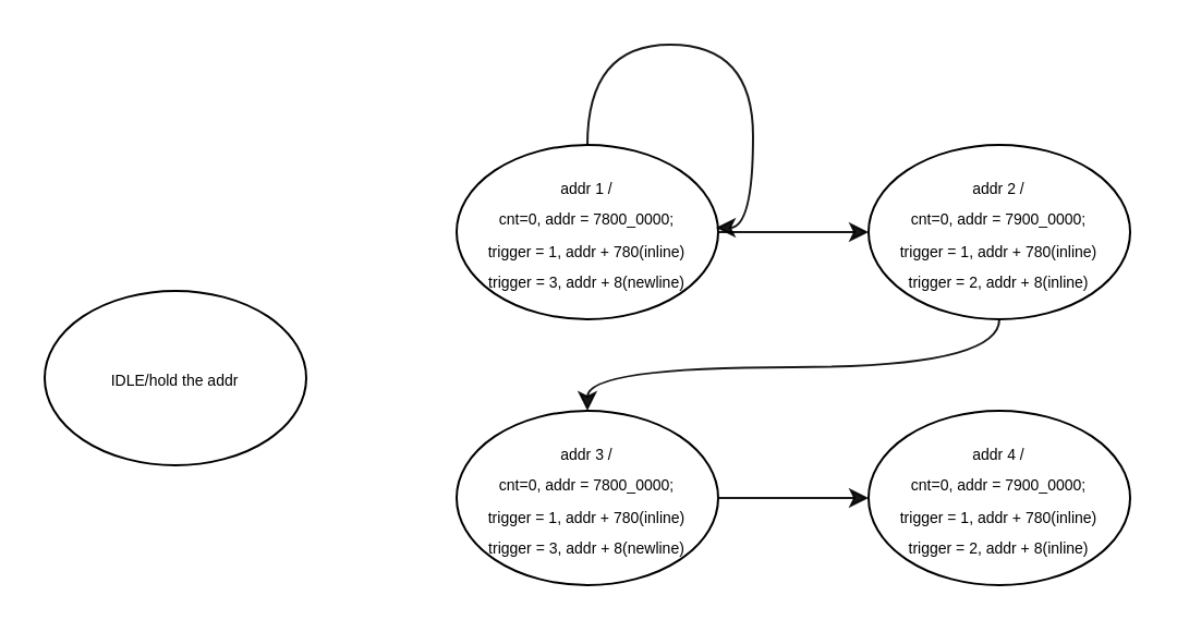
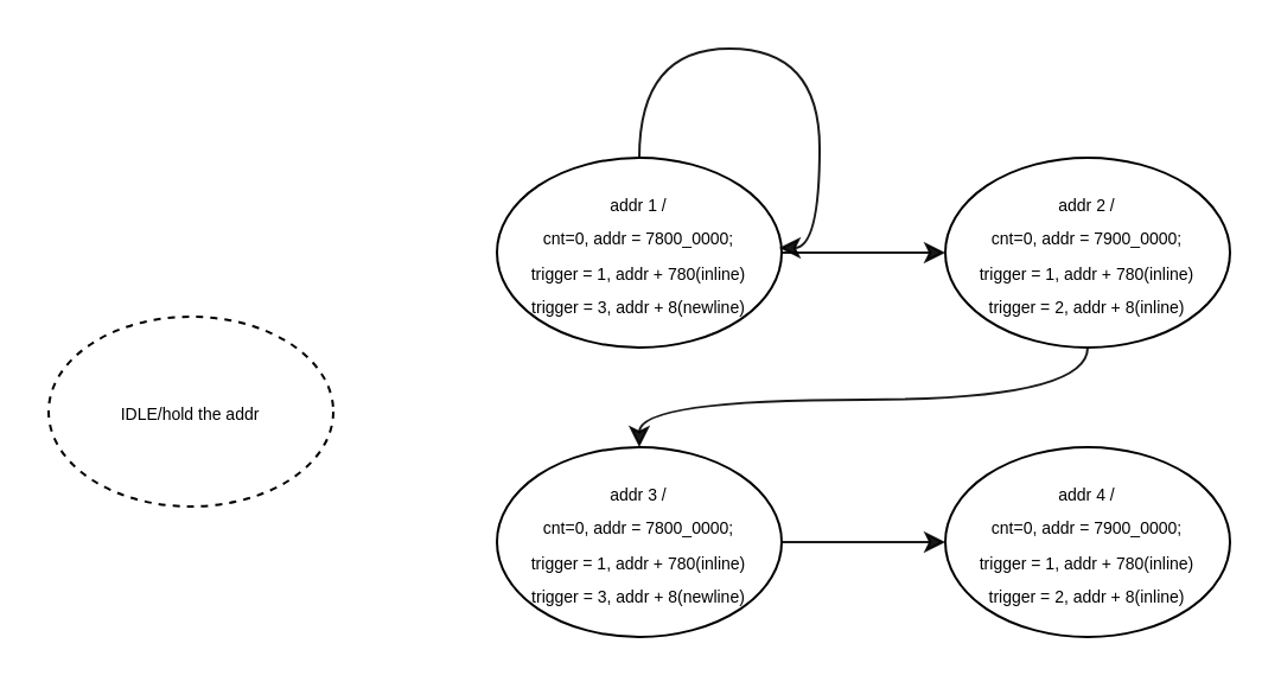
  <mxCell id="0" />
  <mxCell id="1" parent="0" />
- <mxCell id="2" value="&lt;font style=&quot;font-size: 7px;&quot;&gt;IDLE/hold the addr&lt;/font&gt;" style="ellipse;whiteSpace=wrap;html=1;movable=1;resizable=1;rotatable=1;deletable=1;editable=1;connectable=1;container=0;" parent="1" vertex="1"><mxGeometry x="20" y="133" width="120" height="80" as="geometry" /></mxCell>
+ <mxCell id="2" value="&lt;font style=&quot;font-size: 7px;&quot;&gt;IDLE/hold the addr&lt;/font&gt;" style="ellipse;whiteSpace=wrap;html=1;movable=1;resizable=1;rotatable=1;deletable=1;editable=1;connectable=1;container=0;dashed=1;" parent="1" vertex="1"><mxGeometry x="20" y="133" width="120" height="80" as="geometry" /></mxCell>
  <mxCell id="3" style="edgeStyle=orthogonalEdgeStyle;curved=1;html=1;exitX=1;exitY=0.5;exitDx=0;exitDy=0;entryX=0;entryY=0.5;entryDx=0;entryDy=0;fontSize=7;opacity=90;" parent="1" source="4" target="6" edge="1"><mxGeometry relative="1" as="geometry" /></mxCell>
  <mxCell id="4" value="&lt;font style=&quot;font-size: 7px;&quot;&gt;addr 1 /&lt;br&gt;cnt=0, addr = 7800_0000;&lt;br&gt;trigger = 1, addr + 780(inline)&lt;br&gt;trigger = 3, addr + 8(newline)&lt;br&gt;&lt;/font&gt;" style="ellipse;whiteSpace=wrap;html=1;movable=1;resizable=1;rotatable=1;deletable=1;editable=1;connectable=1;container=0;" parent="1" vertex="1"><mxGeometry x="209" y="66" width="120" height="80" as="geometry" /></mxCell>
  <mxCell id="5" style="edgeStyle=orthogonalEdgeStyle;curved=1;html=1;entryX=0.5;entryY=0;entryDx=0;entryDy=0;fontSize=7;opacity=90;" parent="1" source="6" target="8" edge="1"><mxGeometry relative="1" as="geometry"><Array as="points"><mxPoint x="458" y="168" /><mxPoint x="269" y="168" /></Array></mxGeometry></mxCell>
  <mxCell id="6" value="&lt;font style=&quot;font-size: 7px;&quot;&gt;addr 2 /&lt;br&gt;cnt=0, addr = 7900_0000;&lt;br&gt;trigger = 1, addr + 780(inline)&lt;br&gt;trigger = 2, addr + 8(inline)&lt;br&gt;&lt;/font&gt;" style="ellipse;whiteSpace=wrap;html=1;movable=1;resizable=1;rotatable=1;deletable=1;editable=1;connectable=1;container=0;" parent="1" vertex="1"><mxGeometry x="398" y="66" width="120" height="80" as="geometry" /></mxCell>
  <mxCell id="7" style="edgeStyle=orthogonalEdgeStyle;curved=1;html=1;exitX=1;exitY=0.5;exitDx=0;exitDy=0;entryX=0;entryY=0.5;entryDx=0;entryDy=0;fontSize=7;opacity=90;" parent="1" source="8" target="9" edge="1"><mxGeometry relative="1" as="geometry" /></mxCell>
  <mxCell id="8" value="&lt;font style=&quot;font-size: 7px;&quot;&gt;addr 3 /&lt;br&gt;cnt=0, addr = 7800_0000;&lt;br&gt;trigger = 1, addr + 780(inline)&lt;br&gt;trigger = 3, addr + 8(newline)&lt;br&gt;&lt;/font&gt;" style="ellipse;whiteSpace=wrap;html=1;movable=1;resizable=1;rotatable=1;deletable=1;editable=1;connectable=1;container=0;" parent="1" vertex="1"><mxGeometry x="209" y="188" width="120" height="80" as="geometry" /></mxCell>
  <mxCell id="9" value="&lt;font style=&quot;font-size: 7px;&quot;&gt;addr 4 /&lt;br&gt;cnt=0, addr = 7900_0000;&lt;br&gt;trigger = 1, addr + 780(inline)&lt;br&gt;trigger = 2, addr + 8(inline)&lt;br&gt;&lt;/font&gt;" style="ellipse;whiteSpace=wrap;html=1;movable=1;resizable=1;rotatable=1;deletable=1;editable=1;connectable=1;container=0;" parent="1" vertex="1"><mxGeometry x="398" y="188" width="120" height="80" as="geometry" /></mxCell>
  <mxCell id="10" style="edgeStyle=orthogonalEdgeStyle;html=1;exitX=0.5;exitY=0;exitDx=0;exitDy=0;fontSize=7;opacity=90;curved=1;" parent="1" source="4" edge="1"><mxGeometry relative="1" as="geometry"><mxPoint x="328" y="104" as="targetPoint" /><Array as="points"><mxPoint x="345" y="20" /></Array></mxGeometry></mxCell>
